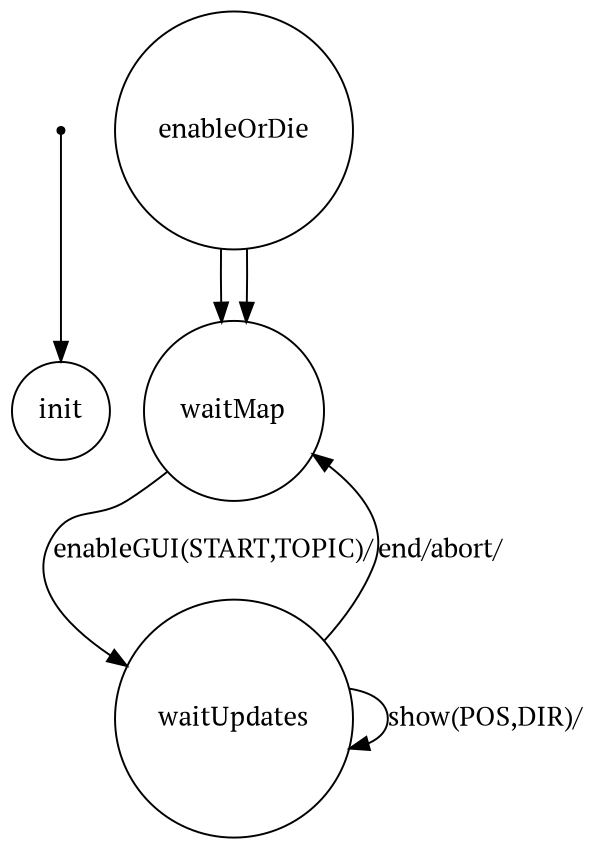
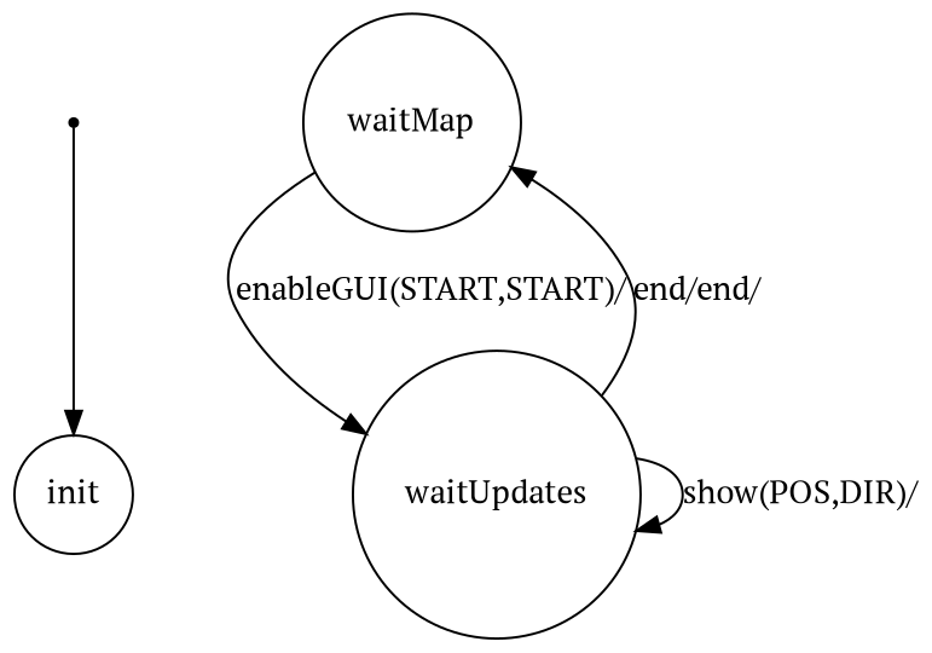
  digraph {
    fontname="PT Serif"
    rankdir=TB
    node [fontname="PT Serif" shape=circle]
    edge [fontname="PT Serif"]
    iniziale [shape=point]
    init
-   enableOrDie
    waitMap
    waitUpdates
    iniziale -> init
-   enableOrDie -> waitMap
-   enableOrDie -> waitMap
-   waitMap -> waitUpdates [label="enableGUI(START,TOPIC)/"]
-   waitUpdates -> waitMap [label="end/abort/"]
+   waitMap -> waitUpdates [label="enableGUI(START,START)/"]
+   waitUpdates -> waitMap [label="end/end/"]
    waitUpdates -> waitUpdates [label="show(POS,DIR)/"]
  }
